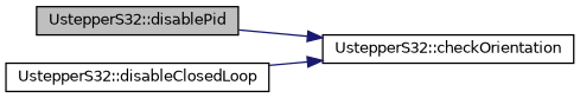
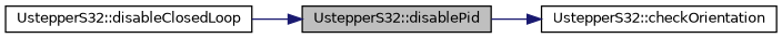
  digraph {
    rankdir=RL
    node [color=black fillcolor=white fontname=Helvetica fontsize=10 shape=record style=filled]
    edge [color=midnightblue dir=back fontname=Helvetica fontsize=10 labelfontname=Helvetica labelfontsize=10 style=solid]
    n1 [fillcolor=grey75 fontcolor=black height=0.2 label="UstepperS32::disablePid" width=0.4]
    n2 [height=0.2 label="UstepperS32::disableClosedLoop" width=0.4]
    n3 [height=0.2 label="UstepperS32::checkOrientation" width=0.4]
-   n3 -> n2
+   n1 -> n2
    n3 -> n1
  }
